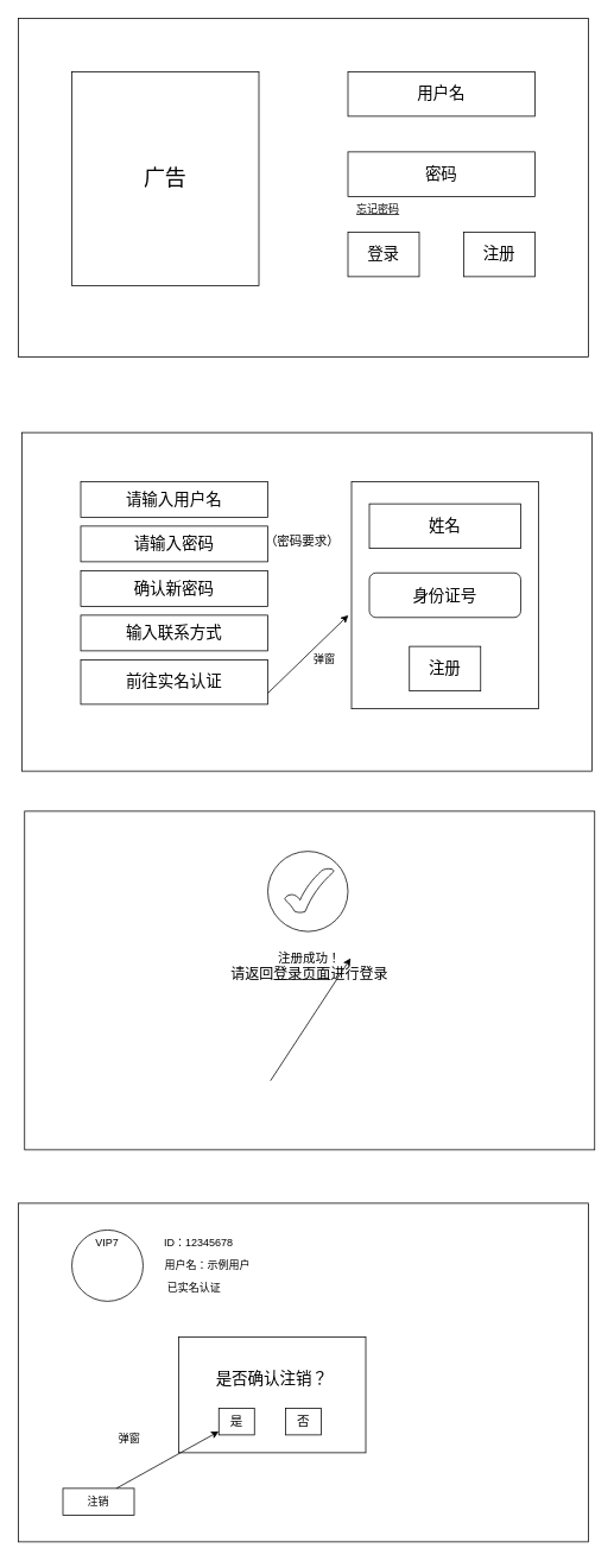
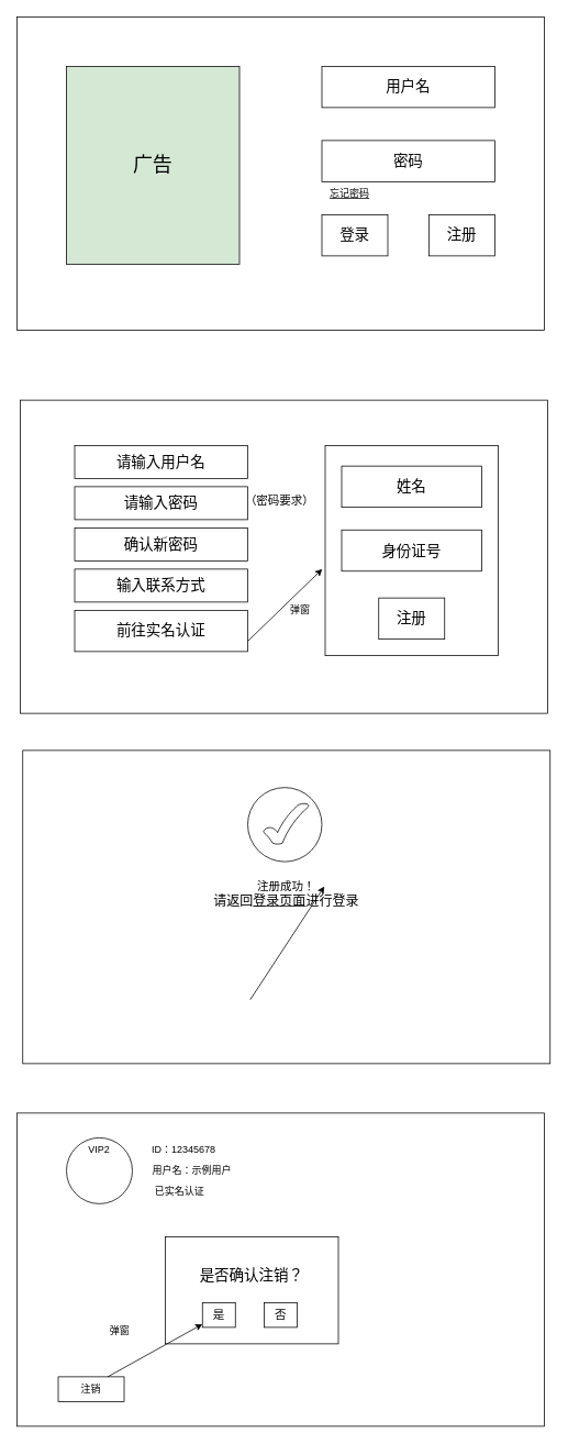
  <mxCell id="0" />
  <mxCell id="1" parent="0" />
  <mxCell id="2" value="" style="rounded=0;whiteSpace=wrap;html=1;" parent="1" vertex="1"><mxGeometry x="20" y="20" width="640" height="380" as="geometry" /></mxCell>
- <mxCell id="3" value="&lt;font style=&quot;font-size: 24px;&quot;&gt;广告&lt;/font&gt;" style="rounded=0;whiteSpace=wrap;html=1;" parent="1" vertex="1"><mxGeometry x="80" y="80" width="210" height="240" as="geometry" /></mxCell>
+ <mxCell id="3" value="&lt;font style=&quot;font-size: 24px;&quot;&gt;广告&lt;/font&gt;" style="rounded=0;whiteSpace=wrap;html=1;fillColor=#d5e8d4;" parent="1" vertex="1"><mxGeometry x="80" y="80" width="210" height="240" as="geometry" /></mxCell>
  <mxCell id="4" value="&lt;font style=&quot;font-size: 18px;&quot;&gt;用户名&lt;/font&gt;" style="rounded=0;whiteSpace=wrap;html=1;" parent="1" vertex="1"><mxGeometry x="390" y="80" width="210" height="50" as="geometry" /></mxCell>
  <mxCell id="5" value="&lt;font style=&quot;font-size: 18px;&quot;&gt;密码&lt;/font&gt;" style="rounded=0;whiteSpace=wrap;html=1;" parent="1" vertex="1"><mxGeometry x="390" y="170" width="210" height="50" as="geometry" /></mxCell>
  <mxCell id="6" value="&lt;font style=&quot;font-size: 18px;&quot;&gt;登录&lt;/font&gt;" style="rounded=0;whiteSpace=wrap;html=1;" parent="1" vertex="1"><mxGeometry x="390" y="260" width="80" height="50" as="geometry" /></mxCell>
  <mxCell id="7" value="&lt;font style=&quot;font-size: 18px;&quot;&gt;注册&lt;/font&gt;" style="rounded=0;whiteSpace=wrap;html=1;" parent="1" vertex="1"><mxGeometry x="520" y="260" width="80" height="50" as="geometry" /></mxCell>
  <mxCell id="8" value="" style="rounded=0;whiteSpace=wrap;html=1;" parent="1" vertex="1"><mxGeometry x="24" y="485" width="640" height="380" as="geometry" /></mxCell>
  <mxCell id="9" value="&lt;font style=&quot;font-size: 18px;&quot;&gt;请输入用户名&lt;/font&gt;" style="rounded=0;whiteSpace=wrap;html=1;" parent="1" vertex="1"><mxGeometry x="90" y="540" width="210" height="40" as="geometry" /></mxCell>
  <mxCell id="10" value="&lt;font style=&quot;font-size: 18px;&quot;&gt;请输入密码&lt;/font&gt;" style="rounded=0;whiteSpace=wrap;html=1;" parent="1" vertex="1"><mxGeometry x="90" y="590" width="210" height="40" as="geometry" /></mxCell>
  <mxCell id="11" value="" style="rounded=0;whiteSpace=wrap;html=1;" parent="1" vertex="1"><mxGeometry x="394" y="540" width="210" height="255" as="geometry" /></mxCell>
  <mxCell id="12" value="&lt;font style=&quot;font-size: 18px;&quot;&gt;注册&lt;/font&gt;" style="rounded=0;whiteSpace=wrap;html=1;" parent="1" vertex="1"><mxGeometry x="459" y="725" width="80" height="50" as="geometry" /></mxCell>
  <mxCell id="13" value="&lt;font style=&quot;font-size: 14px;&quot;&gt;（密码要求）&lt;/font&gt;" style="text;html=1;align=center;verticalAlign=middle;whiteSpace=wrap;rounded=0;" parent="1" vertex="1"><mxGeometry x="296" y="592" width="86" height="30" as="geometry" /></mxCell>
  <mxCell id="14" value="&lt;font style=&quot;font-size: 18px;&quot;&gt;确认新密码&lt;/font&gt;" style="rounded=0;whiteSpace=wrap;html=1;" parent="1" vertex="1"><mxGeometry x="90" y="640" width="210" height="40" as="geometry" /></mxCell>
  <mxCell id="15" value="&lt;font style=&quot;font-size: 18px;&quot;&gt;前往实名认证&lt;/font&gt;" style="rounded=0;whiteSpace=wrap;html=1;" parent="1" vertex="1"><mxGeometry x="90" y="740" width="210" height="50" as="geometry" /></mxCell>
  <mxCell id="16" value="" style="endArrow=classic;html=1;rounded=0;exitX=1;exitY=0.75;exitDx=0;exitDy=0;entryX=-0.017;entryY=0.588;entryDx=0;entryDy=0;entryPerimeter=0;" parent="1" source="15" target="11" edge="1"><mxGeometry width="50" height="50" relative="1" as="geometry"><mxPoint x="360" y="700" as="sourcePoint" /><mxPoint x="390" y="650" as="targetPoint" /></mxGeometry></mxCell>
  <mxCell id="17" value="弹窗" style="text;html=1;align=center;verticalAlign=middle;whiteSpace=wrap;rounded=0;" parent="1" vertex="1"><mxGeometry x="334" y="725" width="60" height="30" as="geometry" /></mxCell>
  <mxCell id="18" value="&lt;u&gt;忘记密码&lt;/u&gt;" style="text;html=1;align=center;verticalAlign=middle;whiteSpace=wrap;rounded=0;" parent="1" vertex="1"><mxGeometry x="394" y="220" width="60" height="30" as="geometry" /></mxCell>
  <mxCell id="19" value="&lt;font style=&quot;font-size: 18px;&quot;&gt;姓名&lt;/font&gt;" style="rounded=0;whiteSpace=wrap;html=1;" parent="1" vertex="1"><mxGeometry x="414" y="565" width="170" height="50" as="geometry" /></mxCell>
- <mxCell id="20" value="&lt;font style=&quot;font-size: 18px;&quot;&gt;身份证号&lt;/font&gt;" style="whiteSpace=wrap;html=1;rounded=1;" parent="1" vertex="1"><mxGeometry x="414" y="642.5" width="170" height="50" as="geometry" /></mxCell>
+ <mxCell id="20" value="&lt;font style=&quot;font-size: 18px;&quot;&gt;身份证号&lt;/font&gt;" style="rounded=0;whiteSpace=wrap;html=1;" parent="1" vertex="1"><mxGeometry x="414" y="642.5" width="170" height="50" as="geometry" /></mxCell>
  <mxCell id="21" value="" style="rounded=0;whiteSpace=wrap;html=1;" parent="1" vertex="1"><mxGeometry x="27" y="910" width="640" height="380" as="geometry" /></mxCell>
  <mxCell id="22" value="" style="endArrow=classic;html=1;rounded=0;exitX=1;exitY=0.75;exitDx=0;exitDy=0;entryX=-0.017;entryY=0.588;entryDx=0;entryDy=0;entryPerimeter=0;" parent="1" edge="1"><mxGeometry width="50" height="50" relative="1" as="geometry"><mxPoint x="303" y="1212.5" as="sourcePoint" /><mxPoint x="393" y="1075" as="targetPoint" /></mxGeometry></mxCell>
  <mxCell id="23" value="" style="ellipse;whiteSpace=wrap;html=1;aspect=fixed;" parent="1" vertex="1"><mxGeometry x="300" y="955" width="90" height="90" as="geometry" /></mxCell>
  <mxCell id="24" value="" style="verticalLabelPosition=bottom;verticalAlign=top;html=1;shape=mxgraph.basic.tick" parent="1" vertex="1"><mxGeometry x="319" y="974" width="55" height="50" as="geometry" /></mxCell>
  <mxCell id="25" value="&lt;font style=&quot;font-size: 14px;&quot;&gt;注册成功！&lt;/font&gt;&lt;div&gt;&lt;font size=&quot;3&quot;&gt;请返回&lt;u&gt;登录页面&lt;/u&gt;进行登录&lt;/font&gt;&lt;/div&gt;" style="text;html=1;align=center;verticalAlign=middle;whiteSpace=wrap;rounded=0;" parent="1" vertex="1"><mxGeometry x="252.25" y="1069" width="189.5" height="30" as="geometry" /></mxCell>
  <mxCell id="26" value="" style="rounded=0;whiteSpace=wrap;html=1;" parent="1" vertex="1"><mxGeometry x="20" y="1350" width="640" height="380" as="geometry" /></mxCell>
  <mxCell id="27" value="" style="ellipse;whiteSpace=wrap;html=1;aspect=fixed;" parent="1" vertex="1"><mxGeometry x="80" y="1380" width="80" height="80" as="geometry" /></mxCell>
  <mxCell id="28" value="ID：12345678" style="text;html=1;align=center;verticalAlign=middle;whiteSpace=wrap;rounded=0;" parent="1" vertex="1"><mxGeometry x="165" y="1380" width="115" height="30" as="geometry" /></mxCell>
  <mxCell id="29" value="用户名：示例用户" style="text;html=1;align=center;verticalAlign=middle;whiteSpace=wrap;rounded=0;" parent="1" vertex="1"><mxGeometry x="175" y="1405" width="115" height="30" as="geometry" /></mxCell>
  <mxCell id="30" value="已实名认证" style="text;html=1;align=center;verticalAlign=middle;whiteSpace=wrap;rounded=0;" parent="1" vertex="1"><mxGeometry x="160" y="1430" width="115" height="30" as="geometry" /></mxCell>
  <mxCell id="31" value="注销" style="rounded=0;whiteSpace=wrap;html=1;" parent="1" vertex="1"><mxGeometry x="70" y="1670" width="80" height="30" as="geometry" /></mxCell>
- <mxCell id="32" value="VIP7" style="text;html=1;align=center;verticalAlign=middle;whiteSpace=wrap;rounded=0;" parent="1" vertex="1"><mxGeometry x="90" y="1380" width="60" height="30" as="geometry" /></mxCell>
+ <mxCell id="32" value="VIP2" style="text;html=1;align=center;verticalAlign=middle;whiteSpace=wrap;rounded=0;" parent="1" vertex="1"><mxGeometry x="90" y="1380" width="60" height="30" as="geometry" /></mxCell>
  <mxCell id="33" value="&lt;font style=&quot;font-size: 18px;&quot;&gt;是否确认注销？&lt;/font&gt;&lt;div&gt;&lt;span style=&quot;font-size: 18px;&quot;&gt;&lt;br&gt;&lt;/span&gt;&lt;div&gt;&lt;br&gt;&lt;/div&gt;&lt;/div&gt;" style="rounded=0;whiteSpace=wrap;html=1;" parent="1" vertex="1"><mxGeometry x="200" y="1500" width="210" height="130" as="geometry" /></mxCell>
  <mxCell id="34" value="&lt;font style=&quot;font-size: 14px;&quot;&gt;是&lt;/font&gt;" style="rounded=0;whiteSpace=wrap;html=1;" parent="1" vertex="1"><mxGeometry x="245" y="1580" width="40" height="30" as="geometry" /></mxCell>
  <mxCell id="35" value="&lt;font style=&quot;font-size: 14px;&quot;&gt;否&lt;/font&gt;" style="rounded=0;whiteSpace=wrap;html=1;" parent="1" vertex="1"><mxGeometry x="320" y="1580" width="40" height="30" as="geometry" /></mxCell>
  <mxCell id="36" value="" style="endArrow=classic;html=1;rounded=0;exitX=0.75;exitY=0;exitDx=0;exitDy=0;" parent="1" source="31" target="34" edge="1"><mxGeometry width="50" height="50" relative="1" as="geometry"><mxPoint x="260" y="1590" as="sourcePoint" /><mxPoint x="310" y="1540" as="targetPoint" /></mxGeometry></mxCell>
  <mxCell id="37" value="弹窗" style="text;html=1;align=center;verticalAlign=middle;whiteSpace=wrap;rounded=0;" parent="1" vertex="1"><mxGeometry x="115" y="1600" width="60" height="30" as="geometry" /></mxCell>
  <mxCell id="38" value="&lt;font style=&quot;font-size: 18px;&quot;&gt;输入联系方式&lt;/font&gt;" style="rounded=0;whiteSpace=wrap;html=1;" parent="1" vertex="1"><mxGeometry x="90" y="690" width="210" height="40" as="geometry" /></mxCell>
